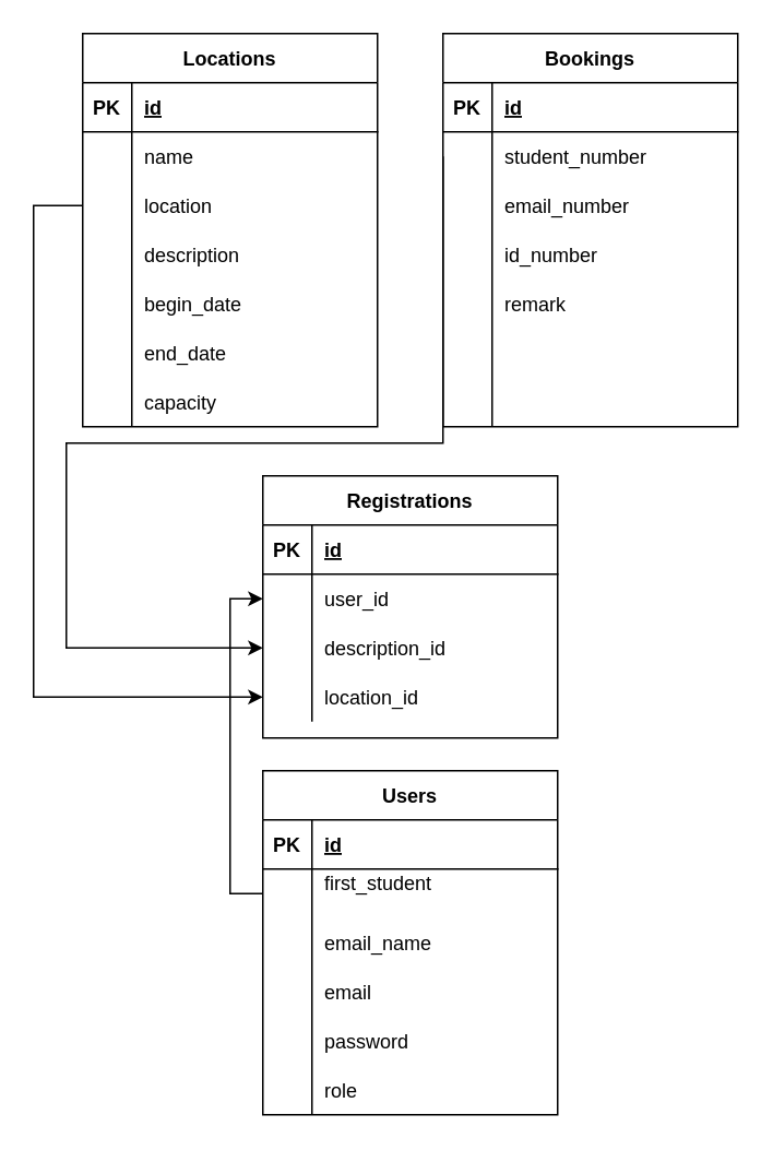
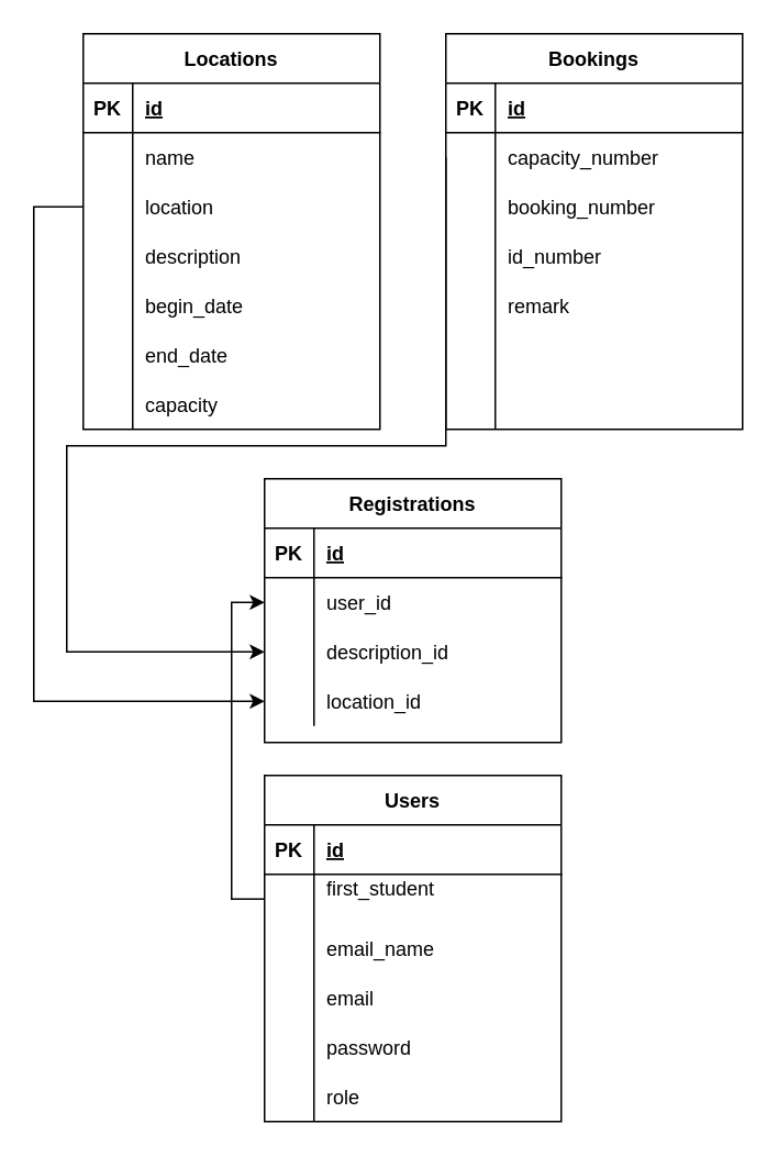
  <mxCell id="0" />
  <mxCell id="1" parent="0" />
  <mxCell id="2" value="Users" style="shape=table;startSize=30;container=1;collapsible=1;childLayout=tableLayout;fixedRows=1;rowLines=0;fontStyle=1;align=center;resizeLast=1;rounded=0;" vertex="1" parent="1"><mxGeometry x="160" y="470" width="180" height="210" as="geometry" /></mxCell>
  <mxCell id="3" value="" style="shape=tableRow;horizontal=0;startSize=0;swimlaneHead=0;swimlaneBody=0;fillColor=none;collapsible=0;dropTarget=0;points=[[0,0.5],[1,0.5]];portConstraint=eastwest;top=0;left=0;right=0;bottom=1;rounded=0;" vertex="1" parent="2"><mxGeometry y="30" width="180" height="30" as="geometry" /></mxCell>
  <mxCell id="4" value="PK" style="shape=partialRectangle;connectable=0;fillColor=none;top=0;left=0;bottom=0;right=0;fontStyle=1;overflow=hidden;rounded=0;" vertex="1" parent="3"><mxGeometry width="30" height="30" as="geometry"><mxRectangle width="30" height="30" as="alternateBounds" /></mxGeometry></mxCell>
  <mxCell id="5" value="id" style="shape=partialRectangle;connectable=0;fillColor=none;top=0;left=0;bottom=0;right=0;align=left;spacingLeft=6;fontStyle=5;overflow=hidden;rounded=0;" vertex="1" parent="3"><mxGeometry x="30" width="150" height="30" as="geometry"><mxRectangle width="150" height="30" as="alternateBounds" /></mxGeometry></mxCell>
  <mxCell id="6" value="" style="shape=tableRow;horizontal=0;startSize=0;swimlaneHead=0;swimlaneBody=0;fillColor=none;collapsible=0;dropTarget=0;points=[[0,0.5],[1,0.5]];portConstraint=eastwest;top=0;left=0;right=0;bottom=0;rounded=0;" vertex="1" parent="2"><mxGeometry y="60" width="180" height="30" as="geometry" /></mxCell>
  <mxCell id="7" value="" style="shape=partialRectangle;connectable=0;fillColor=none;top=0;left=0;bottom=0;right=0;editable=1;overflow=hidden;rounded=0;" vertex="1" parent="6"><mxGeometry width="30" height="30" as="geometry"><mxRectangle width="30" height="30" as="alternateBounds" /></mxGeometry></mxCell>
  <mxCell id="8" value="first_student&#10;" style="shape=partialRectangle;connectable=0;fillColor=none;top=0;left=0;bottom=0;right=0;align=left;spacingLeft=6;overflow=hidden;rounded=0;" vertex="1" parent="6"><mxGeometry x="30" width="150" height="30" as="geometry"><mxRectangle width="150" height="30" as="alternateBounds" /></mxGeometry></mxCell>
  <mxCell id="9" value="" style="shape=tableRow;horizontal=0;startSize=0;swimlaneHead=0;swimlaneBody=0;fillColor=none;collapsible=0;dropTarget=0;points=[[0,0.5],[1,0.5]];portConstraint=eastwest;top=0;left=0;right=0;bottom=0;rounded=0;" vertex="1" parent="2"><mxGeometry y="90" width="180" height="30" as="geometry" /></mxCell>
  <mxCell id="10" value="" style="shape=partialRectangle;connectable=0;fillColor=none;top=0;left=0;bottom=0;right=0;editable=1;overflow=hidden;rounded=0;" vertex="1" parent="9"><mxGeometry width="30" height="30" as="geometry"><mxRectangle width="30" height="30" as="alternateBounds" /></mxGeometry></mxCell>
  <mxCell id="11" value="email_name" style="shape=partialRectangle;connectable=0;fillColor=none;top=0;left=0;bottom=0;right=0;align=left;spacingLeft=6;overflow=hidden;rounded=0;" vertex="1" parent="9"><mxGeometry x="30" width="150" height="30" as="geometry"><mxRectangle width="150" height="30" as="alternateBounds" /></mxGeometry></mxCell>
  <mxCell id="12" value="" style="shape=tableRow;horizontal=0;startSize=0;swimlaneHead=0;swimlaneBody=0;fillColor=none;collapsible=0;dropTarget=0;points=[[0,0.5],[1,0.5]];portConstraint=eastwest;top=0;left=0;right=0;bottom=0;rounded=0;" vertex="1" parent="2"><mxGeometry y="120" width="180" height="30" as="geometry" /></mxCell>
  <mxCell id="13" value="" style="shape=partialRectangle;connectable=0;fillColor=none;top=0;left=0;bottom=0;right=0;editable=1;overflow=hidden;rounded=0;" vertex="1" parent="12"><mxGeometry width="30" height="30" as="geometry"><mxRectangle width="30" height="30" as="alternateBounds" /></mxGeometry></mxCell>
  <mxCell id="14" value="email" style="shape=partialRectangle;connectable=0;fillColor=none;top=0;left=0;bottom=0;right=0;align=left;spacingLeft=6;overflow=hidden;rounded=0;" vertex="1" parent="12"><mxGeometry x="30" width="150" height="30" as="geometry"><mxRectangle width="150" height="30" as="alternateBounds" /></mxGeometry></mxCell>
  <mxCell id="15" value="" style="shape=tableRow;horizontal=0;startSize=0;swimlaneHead=0;swimlaneBody=0;fillColor=none;collapsible=0;dropTarget=0;points=[[0,0.5],[1,0.5]];portConstraint=eastwest;top=0;left=0;right=0;bottom=0;rounded=0;" vertex="1" parent="2"><mxGeometry y="150" width="180" height="30" as="geometry" /></mxCell>
  <mxCell id="16" value="" style="shape=partialRectangle;connectable=0;fillColor=none;top=0;left=0;bottom=0;right=0;editable=1;overflow=hidden;rounded=0;" vertex="1" parent="15"><mxGeometry width="30" height="30" as="geometry"><mxRectangle width="30" height="30" as="alternateBounds" /></mxGeometry></mxCell>
  <mxCell id="17" value="password" style="shape=partialRectangle;connectable=0;fillColor=none;top=0;left=0;bottom=0;right=0;align=left;spacingLeft=6;overflow=hidden;rounded=0;" vertex="1" parent="15"><mxGeometry x="30" width="150" height="30" as="geometry"><mxRectangle width="150" height="30" as="alternateBounds" /></mxGeometry></mxCell>
  <mxCell id="18" value="" style="shape=tableRow;horizontal=0;startSize=0;swimlaneHead=0;swimlaneBody=0;fillColor=none;collapsible=0;dropTarget=0;points=[[0,0.5],[1,0.5]];portConstraint=eastwest;top=0;left=0;right=0;bottom=0;rounded=0;" vertex="1" parent="2"><mxGeometry y="180" width="180" height="30" as="geometry" /></mxCell>
  <mxCell id="19" value="" style="shape=partialRectangle;connectable=0;fillColor=none;top=0;left=0;bottom=0;right=0;editable=1;overflow=hidden;rounded=0;" vertex="1" parent="18"><mxGeometry width="30" height="30" as="geometry"><mxRectangle width="30" height="30" as="alternateBounds" /></mxGeometry></mxCell>
  <mxCell id="20" value="role" style="shape=partialRectangle;connectable=0;fillColor=none;top=0;left=0;bottom=0;right=0;align=left;spacingLeft=6;overflow=hidden;rounded=0;" vertex="1" parent="18"><mxGeometry x="30" width="150" height="30" as="geometry"><mxRectangle width="150" height="30" as="alternateBounds" /></mxGeometry></mxCell>
  <mxCell id="21" value="Locations" style="shape=table;startSize=30;container=1;collapsible=1;childLayout=tableLayout;fixedRows=1;rowLines=0;fontStyle=1;align=center;resizeLast=1;rounded=0;" vertex="1" parent="1"><mxGeometry x="50" y="20" width="180" height="240" as="geometry" /></mxCell>
  <mxCell id="22" value="" style="shape=tableRow;horizontal=0;startSize=0;swimlaneHead=0;swimlaneBody=0;fillColor=none;collapsible=0;dropTarget=0;points=[[0,0.5],[1,0.5]];portConstraint=eastwest;top=0;left=0;right=0;bottom=1;rounded=0;" vertex="1" parent="21"><mxGeometry y="30" width="180" height="30" as="geometry" /></mxCell>
  <mxCell id="23" value="PK" style="shape=partialRectangle;connectable=0;fillColor=none;top=0;left=0;bottom=0;right=0;fontStyle=1;overflow=hidden;rounded=0;" vertex="1" parent="22"><mxGeometry width="30" height="30" as="geometry"><mxRectangle width="30" height="30" as="alternateBounds" /></mxGeometry></mxCell>
  <mxCell id="24" value="id" style="shape=partialRectangle;connectable=0;fillColor=none;top=0;left=0;bottom=0;right=0;align=left;spacingLeft=6;fontStyle=5;overflow=hidden;rounded=0;" vertex="1" parent="22"><mxGeometry x="30" width="150" height="30" as="geometry"><mxRectangle width="150" height="30" as="alternateBounds" /></mxGeometry></mxCell>
  <mxCell id="25" value="" style="shape=tableRow;horizontal=0;startSize=0;swimlaneHead=0;swimlaneBody=0;fillColor=none;collapsible=0;dropTarget=0;points=[[0,0.5],[1,0.5]];portConstraint=eastwest;top=0;left=0;right=0;bottom=0;rounded=0;" vertex="1" parent="21"><mxGeometry y="60" width="180" height="30" as="geometry" /></mxCell>
  <mxCell id="26" value="" style="shape=partialRectangle;connectable=0;fillColor=none;top=0;left=0;bottom=0;right=0;editable=1;overflow=hidden;rounded=0;" vertex="1" parent="25"><mxGeometry width="30" height="30" as="geometry"><mxRectangle width="30" height="30" as="alternateBounds" /></mxGeometry></mxCell>
  <mxCell id="27" value="name" style="shape=partialRectangle;connectable=0;fillColor=none;top=0;left=0;bottom=0;right=0;align=left;spacingLeft=6;overflow=hidden;rounded=0;" vertex="1" parent="25"><mxGeometry x="30" width="150" height="30" as="geometry"><mxRectangle width="150" height="30" as="alternateBounds" /></mxGeometry></mxCell>
  <mxCell id="28" value="" style="shape=tableRow;horizontal=0;startSize=0;swimlaneHead=0;swimlaneBody=0;fillColor=none;collapsible=0;dropTarget=0;points=[[0,0.5],[1,0.5]];portConstraint=eastwest;top=0;left=0;right=0;bottom=0;rounded=0;" vertex="1" parent="21"><mxGeometry y="90" width="180" height="30" as="geometry" /></mxCell>
  <mxCell id="29" value="" style="shape=partialRectangle;connectable=0;fillColor=none;top=0;left=0;bottom=0;right=0;editable=1;overflow=hidden;rounded=0;" vertex="1" parent="28"><mxGeometry width="30" height="30" as="geometry"><mxRectangle width="30" height="30" as="alternateBounds" /></mxGeometry></mxCell>
  <mxCell id="30" value="location" style="shape=partialRectangle;connectable=0;fillColor=none;top=0;left=0;bottom=0;right=0;align=left;spacingLeft=6;overflow=hidden;rounded=0;" vertex="1" parent="28"><mxGeometry x="30" width="150" height="30" as="geometry"><mxRectangle width="150" height="30" as="alternateBounds" /></mxGeometry></mxCell>
  <mxCell id="31" value="" style="shape=tableRow;horizontal=0;startSize=0;swimlaneHead=0;swimlaneBody=0;fillColor=none;collapsible=0;dropTarget=0;points=[[0,0.5],[1,0.5]];portConstraint=eastwest;top=0;left=0;right=0;bottom=0;rounded=0;" vertex="1" parent="21"><mxGeometry y="120" width="180" height="30" as="geometry" /></mxCell>
  <mxCell id="32" value="" style="shape=partialRectangle;connectable=0;fillColor=none;top=0;left=0;bottom=0;right=0;editable=1;overflow=hidden;rounded=0;" vertex="1" parent="31"><mxGeometry width="30" height="30" as="geometry"><mxRectangle width="30" height="30" as="alternateBounds" /></mxGeometry></mxCell>
  <mxCell id="33" value="description" style="shape=partialRectangle;connectable=0;fillColor=none;top=0;left=0;bottom=0;right=0;align=left;spacingLeft=6;overflow=hidden;rounded=0;" vertex="1" parent="31"><mxGeometry x="30" width="150" height="30" as="geometry"><mxRectangle width="150" height="30" as="alternateBounds" /></mxGeometry></mxCell>
  <mxCell id="34" value="" style="shape=tableRow;horizontal=0;startSize=0;swimlaneHead=0;swimlaneBody=0;fillColor=none;collapsible=0;dropTarget=0;points=[[0,0.5],[1,0.5]];portConstraint=eastwest;top=0;left=0;right=0;bottom=0;rounded=0;" vertex="1" parent="21"><mxGeometry y="150" width="180" height="30" as="geometry" /></mxCell>
  <mxCell id="35" value="" style="shape=partialRectangle;connectable=0;fillColor=none;top=0;left=0;bottom=0;right=0;editable=1;overflow=hidden;rounded=0;" vertex="1" parent="34"><mxGeometry width="30" height="30" as="geometry"><mxRectangle width="30" height="30" as="alternateBounds" /></mxGeometry></mxCell>
  <mxCell id="36" value="begin_date" style="shape=partialRectangle;connectable=0;fillColor=none;top=0;left=0;bottom=0;right=0;align=left;spacingLeft=6;overflow=hidden;rounded=0;" vertex="1" parent="34"><mxGeometry x="30" width="150" height="30" as="geometry"><mxRectangle width="150" height="30" as="alternateBounds" /></mxGeometry></mxCell>
  <mxCell id="37" value="" style="shape=tableRow;horizontal=0;startSize=0;swimlaneHead=0;swimlaneBody=0;fillColor=none;collapsible=0;dropTarget=0;points=[[0,0.5],[1,0.5]];portConstraint=eastwest;top=0;left=0;right=0;bottom=0;rounded=0;" vertex="1" parent="21"><mxGeometry y="180" width="180" height="30" as="geometry" /></mxCell>
  <mxCell id="38" value="" style="shape=partialRectangle;connectable=0;fillColor=none;top=0;left=0;bottom=0;right=0;editable=1;overflow=hidden;rounded=0;" vertex="1" parent="37"><mxGeometry width="30" height="30" as="geometry"><mxRectangle width="30" height="30" as="alternateBounds" /></mxGeometry></mxCell>
  <mxCell id="39" value="end_date" style="shape=partialRectangle;connectable=0;fillColor=none;top=0;left=0;bottom=0;right=0;align=left;spacingLeft=6;overflow=hidden;rounded=0;" vertex="1" parent="37"><mxGeometry x="30" width="150" height="30" as="geometry"><mxRectangle width="150" height="30" as="alternateBounds" /></mxGeometry></mxCell>
  <mxCell id="40" value="" style="shape=tableRow;horizontal=0;startSize=0;swimlaneHead=0;swimlaneBody=0;fillColor=none;collapsible=0;dropTarget=0;points=[[0,0.5],[1,0.5]];portConstraint=eastwest;top=0;left=0;right=0;bottom=0;rounded=0;" vertex="1" parent="21"><mxGeometry y="210" width="180" height="30" as="geometry" /></mxCell>
  <mxCell id="41" value="" style="shape=partialRectangle;connectable=0;fillColor=none;top=0;left=0;bottom=0;right=0;editable=1;overflow=hidden;rounded=0;" vertex="1" parent="40"><mxGeometry width="30" height="30" as="geometry"><mxRectangle width="30" height="30" as="alternateBounds" /></mxGeometry></mxCell>
  <mxCell id="42" value="capacity" style="shape=partialRectangle;connectable=0;fillColor=none;top=0;left=0;bottom=0;right=0;align=left;spacingLeft=6;overflow=hidden;rounded=0;" vertex="1" parent="40"><mxGeometry x="30" width="150" height="30" as="geometry"><mxRectangle width="150" height="30" as="alternateBounds" /></mxGeometry></mxCell>
  <mxCell id="43" value="Bookings" style="shape=table;startSize=30;container=1;collapsible=1;childLayout=tableLayout;fixedRows=1;rowLines=0;fontStyle=1;align=center;resizeLast=1;rounded=0;" vertex="1" parent="1"><mxGeometry x="270" y="20" width="180" height="240" as="geometry" /></mxCell>
  <mxCell id="44" value="" style="shape=tableRow;horizontal=0;startSize=0;swimlaneHead=0;swimlaneBody=0;fillColor=none;collapsible=0;dropTarget=0;points=[[0,0.5],[1,0.5]];portConstraint=eastwest;top=0;left=0;right=0;bottom=1;rounded=0;" vertex="1" parent="43"><mxGeometry y="30" width="180" height="30" as="geometry" /></mxCell>
  <mxCell id="45" value="PK" style="shape=partialRectangle;connectable=0;fillColor=none;top=0;left=0;bottom=0;right=0;fontStyle=1;overflow=hidden;rounded=0;" vertex="1" parent="44"><mxGeometry width="30" height="30" as="geometry"><mxRectangle width="30" height="30" as="alternateBounds" /></mxGeometry></mxCell>
  <mxCell id="46" value="id" style="shape=partialRectangle;connectable=0;fillColor=none;top=0;left=0;bottom=0;right=0;align=left;spacingLeft=6;fontStyle=5;overflow=hidden;rounded=0;" vertex="1" parent="44"><mxGeometry x="30" width="150" height="30" as="geometry"><mxRectangle width="150" height="30" as="alternateBounds" /></mxGeometry></mxCell>
  <mxCell id="47" value="" style="shape=tableRow;horizontal=0;startSize=0;swimlaneHead=0;swimlaneBody=0;fillColor=none;collapsible=0;dropTarget=0;points=[[0,0.5],[1,0.5]];portConstraint=eastwest;top=0;left=0;right=0;bottom=0;rounded=0;" vertex="1" parent="43"><mxGeometry y="60" width="180" height="30" as="geometry" /></mxCell>
  <mxCell id="48" value="" style="shape=partialRectangle;connectable=0;fillColor=none;top=0;left=0;bottom=0;right=0;editable=1;overflow=hidden;rounded=0;" vertex="1" parent="47"><mxGeometry width="30" height="30" as="geometry"><mxRectangle width="30" height="30" as="alternateBounds" /></mxGeometry></mxCell>
- <mxCell id="49" value="student_number" style="shape=partialRectangle;connectable=0;fillColor=none;top=0;left=0;bottom=0;right=0;align=left;spacingLeft=6;overflow=hidden;rounded=0;" vertex="1" parent="47"><mxGeometry x="30" width="150" height="30" as="geometry"><mxRectangle width="150" height="30" as="alternateBounds" /></mxGeometry></mxCell>
+ <mxCell id="49" value="capacity_number" style="shape=partialRectangle;connectable=0;fillColor=none;top=0;left=0;bottom=0;right=0;align=left;spacingLeft=6;overflow=hidden;rounded=0;" vertex="1" parent="47"><mxGeometry x="30" width="150" height="30" as="geometry"><mxRectangle width="150" height="30" as="alternateBounds" /></mxGeometry></mxCell>
  <mxCell id="50" value="" style="shape=tableRow;horizontal=0;startSize=0;swimlaneHead=0;swimlaneBody=0;fillColor=none;collapsible=0;dropTarget=0;points=[[0,0.5],[1,0.5]];portConstraint=eastwest;top=0;left=0;right=0;bottom=0;rounded=0;" vertex="1" parent="43"><mxGeometry y="90" width="180" height="30" as="geometry" /></mxCell>
  <mxCell id="51" value="" style="shape=partialRectangle;connectable=0;fillColor=none;top=0;left=0;bottom=0;right=0;editable=1;overflow=hidden;rounded=0;" vertex="1" parent="50"><mxGeometry width="30" height="30" as="geometry"><mxRectangle width="30" height="30" as="alternateBounds" /></mxGeometry></mxCell>
- <mxCell id="52" value="email_number" style="shape=partialRectangle;connectable=0;fillColor=none;top=0;left=0;bottom=0;right=0;align=left;spacingLeft=6;overflow=hidden;rounded=0;" vertex="1" parent="50"><mxGeometry x="30" width="150" height="30" as="geometry"><mxRectangle width="150" height="30" as="alternateBounds" /></mxGeometry></mxCell>
+ <mxCell id="52" value="booking_number" style="shape=partialRectangle;connectable=0;fillColor=none;top=0;left=0;bottom=0;right=0;align=left;spacingLeft=6;overflow=hidden;rounded=0;" vertex="1" parent="50"><mxGeometry x="30" width="150" height="30" as="geometry"><mxRectangle width="150" height="30" as="alternateBounds" /></mxGeometry></mxCell>
  <mxCell id="53" value="" style="shape=tableRow;horizontal=0;startSize=0;swimlaneHead=0;swimlaneBody=0;fillColor=none;collapsible=0;dropTarget=0;points=[[0,0.5],[1,0.5]];portConstraint=eastwest;top=0;left=0;right=0;bottom=0;rounded=0;" vertex="1" parent="43"><mxGeometry y="120" width="180" height="30" as="geometry" /></mxCell>
  <mxCell id="54" value="" style="shape=partialRectangle;connectable=0;fillColor=none;top=0;left=0;bottom=0;right=0;editable=1;overflow=hidden;rounded=0;" vertex="1" parent="53"><mxGeometry width="30" height="30" as="geometry"><mxRectangle width="30" height="30" as="alternateBounds" /></mxGeometry></mxCell>
  <mxCell id="55" value="id_number" style="shape=partialRectangle;connectable=0;fillColor=none;top=0;left=0;bottom=0;right=0;align=left;spacingLeft=6;overflow=hidden;rounded=0;" vertex="1" parent="53"><mxGeometry x="30" width="150" height="30" as="geometry"><mxRectangle width="150" height="30" as="alternateBounds" /></mxGeometry></mxCell>
  <mxCell id="56" value="" style="shape=tableRow;horizontal=0;startSize=0;swimlaneHead=0;swimlaneBody=0;fillColor=none;collapsible=0;dropTarget=0;points=[[0,0.5],[1,0.5]];portConstraint=eastwest;top=0;left=0;right=0;bottom=0;rounded=0;" vertex="1" parent="43"><mxGeometry y="150" width="180" height="30" as="geometry" /></mxCell>
  <mxCell id="57" value="" style="shape=partialRectangle;connectable=0;fillColor=none;top=0;left=0;bottom=0;right=0;editable=1;overflow=hidden;rounded=0;" vertex="1" parent="56"><mxGeometry width="30" height="30" as="geometry"><mxRectangle width="30" height="30" as="alternateBounds" /></mxGeometry></mxCell>
  <mxCell id="58" value="remark" style="shape=partialRectangle;connectable=0;fillColor=none;top=0;left=0;bottom=0;right=0;align=left;spacingLeft=6;overflow=hidden;rounded=0;" vertex="1" parent="56"><mxGeometry x="30" width="150" height="30" as="geometry"><mxRectangle width="150" height="30" as="alternateBounds" /></mxGeometry></mxCell>
  <mxCell id="59" value="" style="shape=tableRow;horizontal=0;startSize=0;swimlaneHead=0;swimlaneBody=0;fillColor=none;collapsible=0;dropTarget=0;points=[[0,0.5],[1,0.5]];portConstraint=eastwest;top=0;left=0;right=0;bottom=0;rounded=0;" vertex="1" parent="43"><mxGeometry y="180" width="180" height="30" as="geometry" /></mxCell>
  <mxCell id="60" value="" style="shape=partialRectangle;connectable=0;fillColor=none;top=0;left=0;bottom=0;right=0;editable=1;overflow=hidden;rounded=0;" vertex="1" parent="59"><mxGeometry width="30" height="30" as="geometry"><mxRectangle width="30" height="30" as="alternateBounds" /></mxGeometry></mxCell>
  <mxCell id="61" value="" style="shape=partialRectangle;connectable=0;fillColor=none;top=0;left=0;bottom=0;right=0;align=left;spacingLeft=6;overflow=hidden;rounded=0;" vertex="1" parent="59"><mxGeometry x="30" width="150" height="30" as="geometry"><mxRectangle width="150" height="30" as="alternateBounds" /></mxGeometry></mxCell>
  <mxCell id="62" value="" style="shape=tableRow;horizontal=0;startSize=0;swimlaneHead=0;swimlaneBody=0;fillColor=none;collapsible=0;dropTarget=0;points=[[0,0.5],[1,0.5]];portConstraint=eastwest;top=0;left=0;right=0;bottom=0;rounded=0;" vertex="1" parent="43"><mxGeometry y="210" width="180" height="30" as="geometry" /></mxCell>
  <mxCell id="63" value="" style="shape=partialRectangle;connectable=0;fillColor=none;top=0;left=0;bottom=0;right=0;editable=1;overflow=hidden;rounded=0;" vertex="1" parent="62"><mxGeometry width="30" height="30" as="geometry"><mxRectangle width="30" height="30" as="alternateBounds" /></mxGeometry></mxCell>
  <mxCell id="64" value="" style="shape=partialRectangle;connectable=0;fillColor=none;top=0;left=0;bottom=0;right=0;align=left;spacingLeft=6;overflow=hidden;rounded=0;" vertex="1" parent="62"><mxGeometry x="30" width="150" height="30" as="geometry"><mxRectangle width="150" height="30" as="alternateBounds" /></mxGeometry></mxCell>
  <mxCell id="65" value="Registrations" style="shape=table;startSize=30;container=1;collapsible=1;childLayout=tableLayout;fixedRows=1;rowLines=0;fontStyle=1;align=center;resizeLast=1;rounded=0;" vertex="1" parent="1"><mxGeometry x="160" y="290" width="180" height="160" as="geometry" /></mxCell>
  <mxCell id="66" value="" style="shape=tableRow;horizontal=0;startSize=0;swimlaneHead=0;swimlaneBody=0;fillColor=none;collapsible=0;dropTarget=0;points=[[0,0.5],[1,0.5]];portConstraint=eastwest;top=0;left=0;right=0;bottom=1;rounded=0;" vertex="1" parent="65"><mxGeometry y="30" width="180" height="30" as="geometry" /></mxCell>
  <mxCell id="67" value="PK" style="shape=partialRectangle;connectable=0;fillColor=none;top=0;left=0;bottom=0;right=0;fontStyle=1;overflow=hidden;rounded=0;" vertex="1" parent="66"><mxGeometry width="30" height="30" as="geometry"><mxRectangle width="30" height="30" as="alternateBounds" /></mxGeometry></mxCell>
  <mxCell id="68" value="id" style="shape=partialRectangle;connectable=0;fillColor=none;top=0;left=0;bottom=0;right=0;align=left;spacingLeft=6;fontStyle=5;overflow=hidden;rounded=0;" vertex="1" parent="66"><mxGeometry x="30" width="150" height="30" as="geometry"><mxRectangle width="150" height="30" as="alternateBounds" /></mxGeometry></mxCell>
  <mxCell id="69" value="" style="shape=tableRow;horizontal=0;startSize=0;swimlaneHead=0;swimlaneBody=0;fillColor=none;collapsible=0;dropTarget=0;points=[[0,0.5],[1,0.5]];portConstraint=eastwest;top=0;left=0;right=0;bottom=0;rounded=0;" vertex="1" parent="65"><mxGeometry y="60" width="180" height="30" as="geometry" /></mxCell>
  <mxCell id="70" value="" style="shape=partialRectangle;connectable=0;fillColor=none;top=0;left=0;bottom=0;right=0;editable=1;overflow=hidden;rounded=0;" vertex="1" parent="69"><mxGeometry width="30" height="30" as="geometry"><mxRectangle width="30" height="30" as="alternateBounds" /></mxGeometry></mxCell>
  <mxCell id="71" value="user_id" style="shape=partialRectangle;connectable=0;fillColor=none;top=0;left=0;bottom=0;right=0;align=left;spacingLeft=6;overflow=hidden;rounded=0;" vertex="1" parent="69"><mxGeometry x="30" width="150" height="30" as="geometry"><mxRectangle width="150" height="30" as="alternateBounds" /></mxGeometry></mxCell>
  <mxCell id="72" value="" style="shape=tableRow;horizontal=0;startSize=0;swimlaneHead=0;swimlaneBody=0;fillColor=none;collapsible=0;dropTarget=0;points=[[0,0.5],[1,0.5]];portConstraint=eastwest;top=0;left=0;right=0;bottom=0;rounded=0;" vertex="1" parent="65"><mxGeometry y="90" width="180" height="30" as="geometry" /></mxCell>
  <mxCell id="73" value="" style="shape=partialRectangle;connectable=0;fillColor=none;top=0;left=0;bottom=0;right=0;editable=1;overflow=hidden;rounded=0;" vertex="1" parent="72"><mxGeometry width="30" height="30" as="geometry"><mxRectangle width="30" height="30" as="alternateBounds" /></mxGeometry></mxCell>
  <mxCell id="74" value="description_id" style="shape=partialRectangle;connectable=0;fillColor=none;top=0;left=0;bottom=0;right=0;align=left;spacingLeft=6;overflow=hidden;rounded=0;" vertex="1" parent="72"><mxGeometry x="30" width="150" height="30" as="geometry"><mxRectangle width="150" height="30" as="alternateBounds" /></mxGeometry></mxCell>
  <mxCell id="75" value="" style="shape=tableRow;horizontal=0;startSize=0;swimlaneHead=0;swimlaneBody=0;fillColor=none;collapsible=0;dropTarget=0;points=[[0,0.5],[1,0.5]];portConstraint=eastwest;top=0;left=0;right=0;bottom=0;rounded=0;" vertex="1" parent="65"><mxGeometry y="120" width="180" height="30" as="geometry" /></mxCell>
  <mxCell id="76" value="" style="shape=partialRectangle;connectable=0;fillColor=none;top=0;left=0;bottom=0;right=0;editable=1;overflow=hidden;rounded=0;" vertex="1" parent="75"><mxGeometry width="30" height="30" as="geometry"><mxRectangle width="30" height="30" as="alternateBounds" /></mxGeometry></mxCell>
  <mxCell id="77" value="location_id" style="shape=partialRectangle;connectable=0;fillColor=none;top=0;left=0;bottom=0;right=0;align=left;spacingLeft=6;overflow=hidden;rounded=0;" vertex="1" parent="75"><mxGeometry x="30" width="150" height="30" as="geometry"><mxRectangle width="150" height="30" as="alternateBounds" /></mxGeometry></mxCell>
  <mxCell id="78" style="edgeStyle=orthogonalEdgeStyle;rounded=0;orthogonalLoop=1;jettySize=auto;html=1;exitX=0;exitY=0.5;exitDx=0;exitDy=0;entryX=0;entryY=0.5;entryDx=0;entryDy=0;" edge="1" parent="1" source="6" target="69"><mxGeometry relative="1" as="geometry" /></mxCell>
  <mxCell id="79" style="edgeStyle=orthogonalEdgeStyle;rounded=0;orthogonalLoop=1;jettySize=auto;html=1;exitX=0;exitY=0.5;exitDx=0;exitDy=0;entryX=0;entryY=0.5;entryDx=0;entryDy=0;" edge="1" parent="1" source="47" target="72"><mxGeometry relative="1" as="geometry"><Array as="points"><mxPoint x="270" y="270" /><mxPoint x="40" y="270" /><mxPoint x="40" y="395" /></Array></mxGeometry></mxCell>
  <mxCell id="80" style="edgeStyle=orthogonalEdgeStyle;rounded=0;orthogonalLoop=1;jettySize=auto;html=1;exitX=0;exitY=0.5;exitDx=0;exitDy=0;" edge="1" parent="1" source="28" target="75"><mxGeometry relative="1" as="geometry"><Array as="points"><mxPoint x="20" y="125" /><mxPoint x="20" y="425" /></Array></mxGeometry></mxCell>
